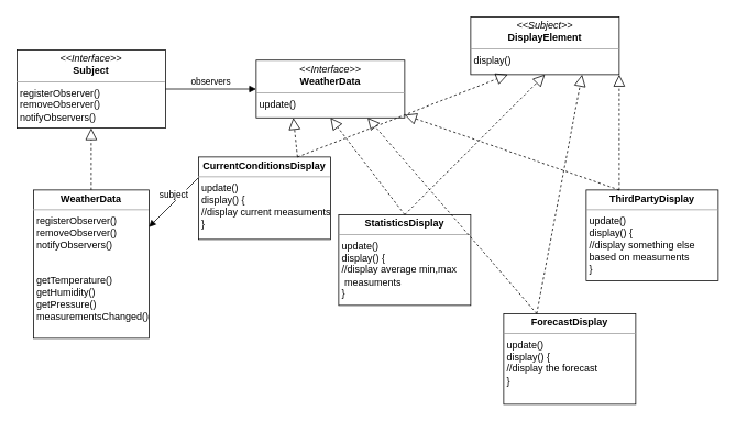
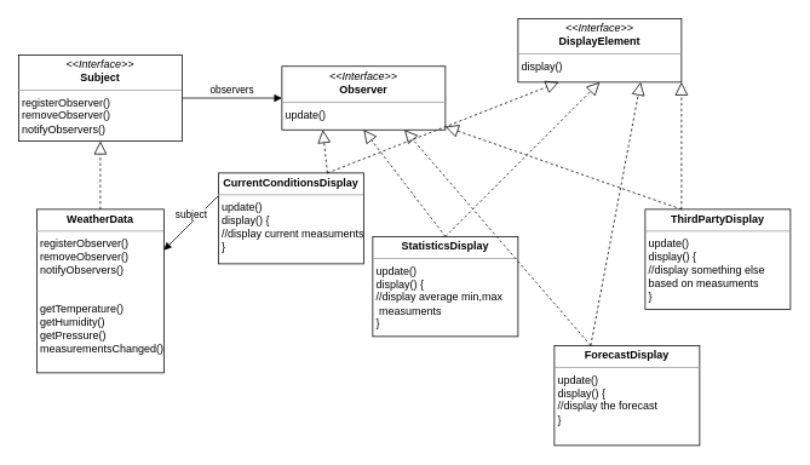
  <mxCell id="0" />
  <mxCell id="1" parent="0" />
  <mxCell id="2" value="&lt;p style=&quot;margin: 0px ; margin-top: 4px ; text-align: center&quot;&gt;&lt;i&gt;&amp;lt;&amp;lt;Interface&amp;gt;&amp;gt;&lt;/i&gt;&lt;br&gt;&lt;b&gt;Subject&lt;/b&gt;&lt;/p&gt;&lt;hr size=&quot;1&quot;&gt;&lt;p style=&quot;margin: 0px ; margin-left: 4px&quot;&gt;registerObserver()&lt;br&gt;removeObserver()&lt;/p&gt;&lt;p style=&quot;margin: 0px ; margin-left: 4px&quot;&gt;notifyObservers()&lt;/p&gt;" style="verticalAlign=top;align=left;overflow=fill;fontSize=12;fontFamily=Helvetica;html=1;" vertex="1" parent="1"><mxGeometry x="20" y="60" width="180" height="95" as="geometry" /></mxCell>
- <mxCell id="3" value="&lt;p style=&quot;margin: 0px ; margin-top: 4px ; text-align: center&quot;&gt;&lt;i&gt;&amp;lt;&amp;lt;Interface&amp;gt;&amp;gt;&lt;/i&gt;&lt;br&gt;&lt;b&gt;WeatherData&lt;/b&gt;&lt;/p&gt;&lt;hr size=&quot;1&quot;&gt;&lt;p style=&quot;margin: 0px ; margin-left: 4px&quot;&gt;update()&lt;/p&gt;" style="verticalAlign=top;align=left;overflow=fill;fontSize=12;fontFamily=Helvetica;html=1;" vertex="1" parent="1"><mxGeometry x="310" y="72.5" width="180" height="70" as="geometry" /></mxCell>
- <mxCell id="4" value="&lt;p style=&quot;margin: 0px ; margin-top: 4px ; text-align: center&quot;&gt;&lt;i&gt;&amp;lt;&amp;lt;Subject&amp;gt;&amp;gt;&lt;/i&gt;&lt;br&gt;&lt;b&gt;DisplayElement&lt;/b&gt;&lt;/p&gt;&lt;hr size=&quot;1&quot;&gt;&lt;p style=&quot;margin: 0px ; margin-left: 4px&quot;&gt;display()&lt;/p&gt;" style="verticalAlign=top;align=left;overflow=fill;fontSize=12;fontFamily=Helvetica;html=1;" vertex="1" parent="1"><mxGeometry x="570" y="20" width="180" height="70" as="geometry" /></mxCell>
+ <mxCell id="3" value="&lt;p style=&quot;margin: 0px ; margin-top: 4px ; text-align: center&quot;&gt;&lt;i&gt;&amp;lt;&amp;lt;Interface&amp;gt;&amp;gt;&lt;/i&gt;&lt;br&gt;&lt;b&gt;Observer&lt;/b&gt;&lt;/p&gt;&lt;hr size=&quot;1&quot;&gt;&lt;p style=&quot;margin: 0px ; margin-left: 4px&quot;&gt;update()&lt;/p&gt;" style="verticalAlign=top;align=left;overflow=fill;fontSize=12;fontFamily=Helvetica;html=1;" vertex="1" parent="1"><mxGeometry x="310" y="72.5" width="180" height="70" as="geometry" /></mxCell>
+ <mxCell id="4" value="&lt;p style=&quot;margin: 0px ; margin-top: 4px ; text-align: center&quot;&gt;&lt;i&gt;&amp;lt;&amp;lt;Interface&amp;gt;&amp;gt;&lt;/i&gt;&lt;br&gt;&lt;b&gt;DisplayElement&lt;/b&gt;&lt;/p&gt;&lt;hr size=&quot;1&quot;&gt;&lt;p style=&quot;margin: 0px ; margin-left: 4px&quot;&gt;display()&lt;/p&gt;" style="verticalAlign=top;align=left;overflow=fill;fontSize=12;fontFamily=Helvetica;html=1;" vertex="1" parent="1"><mxGeometry x="570" y="20" width="180" height="70" as="geometry" /></mxCell>
  <mxCell id="5" value="&lt;p style=&quot;margin: 0px ; margin-top: 4px ; text-align: center&quot;&gt;&lt;b&gt;WeatherData&lt;/b&gt;&lt;/p&gt;&lt;hr size=&quot;1&quot;&gt;&lt;div style=&quot;height: 2px&quot;&gt;&lt;p style=&quot;margin: 0px 0px 0px 4px&quot;&gt;registerObserver()&lt;br&gt;removeObserver()&lt;/p&gt;&lt;p style=&quot;margin: 0px 0px 0px 4px&quot;&gt;notifyObservers()&lt;/p&gt;&lt;p style=&quot;margin: 0px 0px 0px 4px&quot;&gt;&lt;br&gt;&lt;/p&gt;&lt;p style=&quot;margin: 0px 0px 0px 4px&quot;&gt;&lt;br&gt;&lt;/p&gt;&lt;p style=&quot;margin: 0px 0px 0px 4px&quot;&gt;getTemperature()&lt;/p&gt;&lt;p style=&quot;margin: 0px 0px 0px 4px&quot;&gt;getHumidity()&lt;/p&gt;&lt;p style=&quot;margin: 0px 0px 0px 4px&quot;&gt;getPressure()&lt;/p&gt;&lt;p style=&quot;margin: 0px 0px 0px 4px&quot;&gt;measurementsChanged()&lt;/p&gt;&lt;/div&gt;" style="verticalAlign=top;align=left;overflow=fill;fontSize=12;fontFamily=Helvetica;html=1;" vertex="1" parent="1"><mxGeometry x="40" y="230" width="140" height="180" as="geometry" /></mxCell>
  <mxCell id="6" value="" style="endArrow=block;dashed=1;endFill=0;endSize=12;html=1;strokeColor=#000000;exitX=0.5;exitY=0;exitDx=0;exitDy=0;" edge="1" parent="1" source="5" target="2"><mxGeometry width="160" relative="1" as="geometry"><mxPoint x="190" y="320" as="sourcePoint" /><mxPoint x="350" y="320" as="targetPoint" /></mxGeometry></mxCell>
  <mxCell id="7" value="observers" style="html=1;verticalAlign=bottom;endArrow=block;strokeColor=#000000;exitX=1;exitY=0.5;exitDx=0;exitDy=0;entryX=0;entryY=0.5;entryDx=0;entryDy=0;" edge="1" parent="1" source="2" target="3"><mxGeometry width="80" relative="1" as="geometry"><mxPoint x="220" y="330" as="sourcePoint" /><mxPoint x="300" y="330" as="targetPoint" /></mxGeometry></mxCell>
  <mxCell id="8" value="subject" style="html=1;verticalAlign=bottom;endArrow=block;strokeColor=#000000;entryX=1;entryY=0.25;entryDx=0;entryDy=0;exitX=0;exitY=0.25;exitDx=0;exitDy=0;" edge="1" parent="1" source="9" target="5"><mxGeometry width="80" relative="1" as="geometry"><mxPoint x="250" y="340" as="sourcePoint" /><mxPoint x="250" y="410" as="targetPoint" /></mxGeometry></mxCell>
  <mxCell id="9" value="&lt;p style=&quot;margin: 0px ; margin-top: 4px ; text-align: center&quot;&gt;&lt;b&gt;CurrentConditionsDisplay&lt;/b&gt;&lt;/p&gt;&lt;hr size=&quot;1&quot;&gt;&lt;div style=&quot;height: 2px&quot;&gt;&lt;p style=&quot;margin: 0px 0px 0px 4px&quot;&gt;update()&lt;/p&gt;&lt;p style=&quot;margin: 0px 0px 0px 4px&quot;&gt;display() {&amp;nbsp;&lt;/p&gt;&lt;p style=&quot;margin: 0px 0px 0px 4px&quot;&gt;//display current measuments&lt;/p&gt;&lt;p style=&quot;margin: 0px 0px 0px 4px&quot;&gt;}&lt;/p&gt;&lt;/div&gt;" style="verticalAlign=top;align=left;overflow=fill;fontSize=12;fontFamily=Helvetica;html=1;" vertex="1" parent="1"><mxGeometry x="240" y="190" width="160" height="100" as="geometry" /></mxCell>
  <mxCell id="10" value="" style="endArrow=block;dashed=1;endFill=0;endSize=12;html=1;strokeColor=#000000;exitX=0.75;exitY=0;exitDx=0;exitDy=0;entryX=0.25;entryY=1;entryDx=0;entryDy=0;" edge="1" parent="1" source="9" target="3"><mxGeometry width="160" relative="1" as="geometry"><mxPoint x="540" y="265" as="sourcePoint" /><mxPoint x="540" y="190" as="targetPoint" /></mxGeometry></mxCell>
  <mxCell id="11" value="" style="endArrow=block;dashed=1;endFill=0;endSize=12;html=1;strokeColor=#000000;exitX=0.75;exitY=0;exitDx=0;exitDy=0;entryX=0.25;entryY=1;entryDx=0;entryDy=0;" edge="1" parent="1" source="9" target="4"><mxGeometry width="160" relative="1" as="geometry"><mxPoint x="370" y="200" as="sourcePoint" /><mxPoint x="500" y="180" as="targetPoint" /></mxGeometry></mxCell>
  <mxCell id="12" value="&lt;p style=&quot;margin: 0px ; margin-top: 4px ; text-align: center&quot;&gt;&lt;b&gt;StatisticsDisplay&lt;/b&gt;&lt;/p&gt;&lt;hr size=&quot;1&quot;&gt;&lt;div style=&quot;height: 2px&quot;&gt;&lt;p style=&quot;margin: 0px 0px 0px 4px&quot;&gt;update()&lt;/p&gt;&lt;p style=&quot;margin: 0px 0px 0px 4px&quot;&gt;display() {&amp;nbsp;&lt;/p&gt;&lt;p style=&quot;margin: 0px 0px 0px 4px&quot;&gt;//display average min,max&lt;/p&gt;&lt;p style=&quot;margin: 0px 0px 0px 4px&quot;&gt;&amp;nbsp;measuments&lt;/p&gt;&lt;p style=&quot;margin: 0px 0px 0px 4px&quot;&gt;}&lt;/p&gt;&lt;/div&gt;" style="verticalAlign=top;align=left;overflow=fill;fontSize=12;fontFamily=Helvetica;html=1;" vertex="1" parent="1"><mxGeometry x="410" y="260" width="160" height="110" as="geometry" /></mxCell>
  <mxCell id="13" value="" style="endArrow=block;dashed=1;endFill=0;endSize=12;html=1;strokeColor=#000000;exitX=0.5;exitY=0;exitDx=0;exitDy=0;entryX=0.5;entryY=1;entryDx=0;entryDy=0;" edge="1" parent="1" source="12" target="3"><mxGeometry width="160" relative="1" as="geometry"><mxPoint x="370" y="200" as="sourcePoint" /><mxPoint x="610" y="210" as="targetPoint" /></mxGeometry></mxCell>
  <mxCell id="14" value="" style="endArrow=block;dashed=1;endFill=0;endSize=12;html=1;strokeColor=#000000;exitX=0.5;exitY=0;exitDx=0;exitDy=0;entryX=0.5;entryY=1;entryDx=0;entryDy=0;" edge="1" parent="1" source="12" target="4"><mxGeometry width="160" relative="1" as="geometry"><mxPoint x="500" y="270" as="sourcePoint" /><mxPoint x="410" y="152.5" as="targetPoint" /></mxGeometry></mxCell>
  <mxCell id="15" value="&lt;p style=&quot;margin: 0px ; margin-top: 4px ; text-align: center&quot;&gt;&lt;b&gt;ForecastDisplay&lt;/b&gt;&lt;/p&gt;&lt;hr size=&quot;1&quot;&gt;&lt;div style=&quot;height: 2px&quot;&gt;&lt;p style=&quot;margin: 0px 0px 0px 4px&quot;&gt;update()&lt;/p&gt;&lt;p style=&quot;margin: 0px 0px 0px 4px&quot;&gt;display() {&amp;nbsp;&lt;/p&gt;&lt;p style=&quot;margin: 0px 0px 0px 4px&quot;&gt;//display the forecast&lt;/p&gt;&lt;p style=&quot;margin: 0px 0px 0px 4px&quot;&gt;}&lt;/p&gt;&lt;/div&gt;" style="verticalAlign=top;align=left;overflow=fill;fontSize=12;fontFamily=Helvetica;html=1;" vertex="1" parent="1"><mxGeometry x="610" y="380" width="160" height="110" as="geometry" /></mxCell>
  <mxCell id="16" value="" style="endArrow=block;dashed=1;endFill=0;endSize=12;html=1;strokeColor=#000000;exitX=0.25;exitY=0;exitDx=0;exitDy=0;entryX=0.75;entryY=1;entryDx=0;entryDy=0;" edge="1" parent="1" source="15" target="3"><mxGeometry width="160" relative="1" as="geometry"><mxPoint x="770" y="337.5" as="sourcePoint" /><mxPoint x="680" y="220" as="targetPoint" /></mxGeometry></mxCell>
  <mxCell id="17" value="" style="endArrow=block;dashed=1;endFill=0;endSize=12;html=1;strokeColor=#000000;exitX=0.25;exitY=0;exitDx=0;exitDy=0;entryX=0.75;entryY=1;entryDx=0;entryDy=0;" edge="1" parent="1" source="15" target="4"><mxGeometry width="160" relative="1" as="geometry"><mxPoint x="650" y="320" as="sourcePoint" /><mxPoint x="455" y="152.5" as="targetPoint" /></mxGeometry></mxCell>
  <mxCell id="18" value="&lt;p style=&quot;margin: 0px ; margin-top: 4px ; text-align: center&quot;&gt;&lt;b&gt;ThirdPartyDisplay&lt;/b&gt;&lt;/p&gt;&lt;hr size=&quot;1&quot;&gt;&lt;div style=&quot;height: 2px&quot;&gt;&lt;p style=&quot;margin: 0px 0px 0px 4px&quot;&gt;update()&lt;/p&gt;&lt;p style=&quot;margin: 0px 0px 0px 4px&quot;&gt;display() {&amp;nbsp;&lt;/p&gt;&lt;p style=&quot;margin: 0px 0px 0px 4px&quot;&gt;//display something else&lt;/p&gt;&lt;p style=&quot;margin: 0px 0px 0px 4px&quot;&gt;based on measuments&lt;/p&gt;&lt;p style=&quot;margin: 0px 0px 0px 4px&quot;&gt;}&lt;/p&gt;&lt;/div&gt;" style="verticalAlign=top;align=left;overflow=fill;fontSize=12;fontFamily=Helvetica;html=1;" vertex="1" parent="1"><mxGeometry x="710" y="230" width="160" height="110" as="geometry" /></mxCell>
  <mxCell id="19" value="" style="endArrow=block;dashed=1;endFill=0;endSize=12;html=1;strokeColor=#000000;exitX=0.25;exitY=0;exitDx=0;exitDy=0;" edge="1" parent="1" source="18" target="3"><mxGeometry width="160" relative="1" as="geometry"><mxPoint x="745" y="340" as="sourcePoint" /><mxPoint x="520" y="92.5" as="targetPoint" /></mxGeometry></mxCell>
  <mxCell id="20" value="" style="endArrow=block;dashed=1;endFill=0;endSize=12;html=1;strokeColor=#000000;entryX=1;entryY=1;entryDx=0;entryDy=0;" edge="1" parent="1" target="4"><mxGeometry width="160" relative="1" as="geometry"><mxPoint x="750" y="230" as="sourcePoint" /><mxPoint x="540" y="54.97" as="targetPoint" /></mxGeometry></mxCell>
